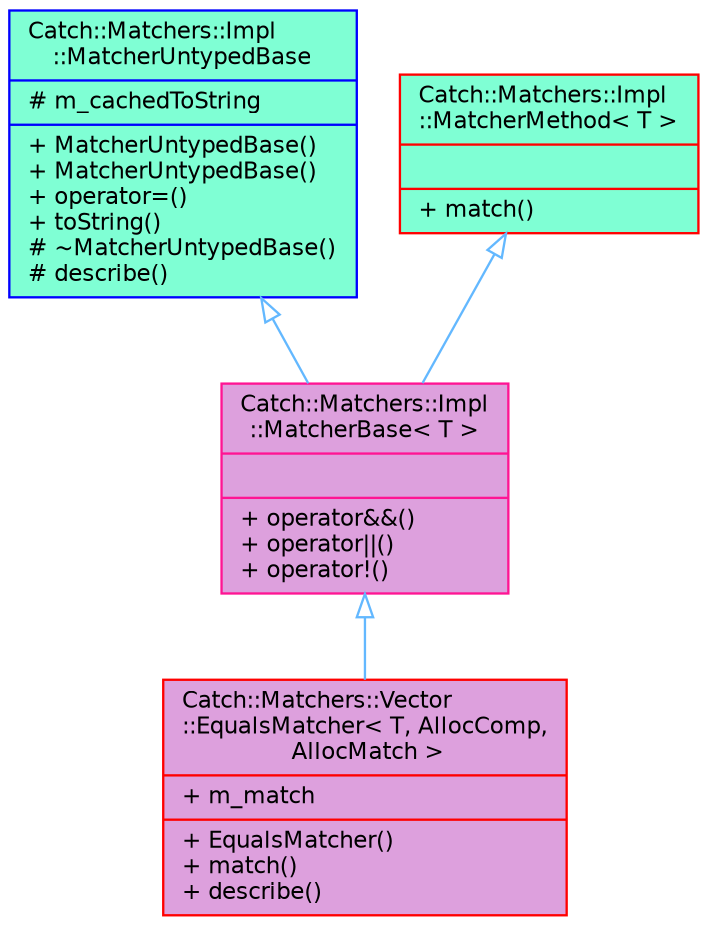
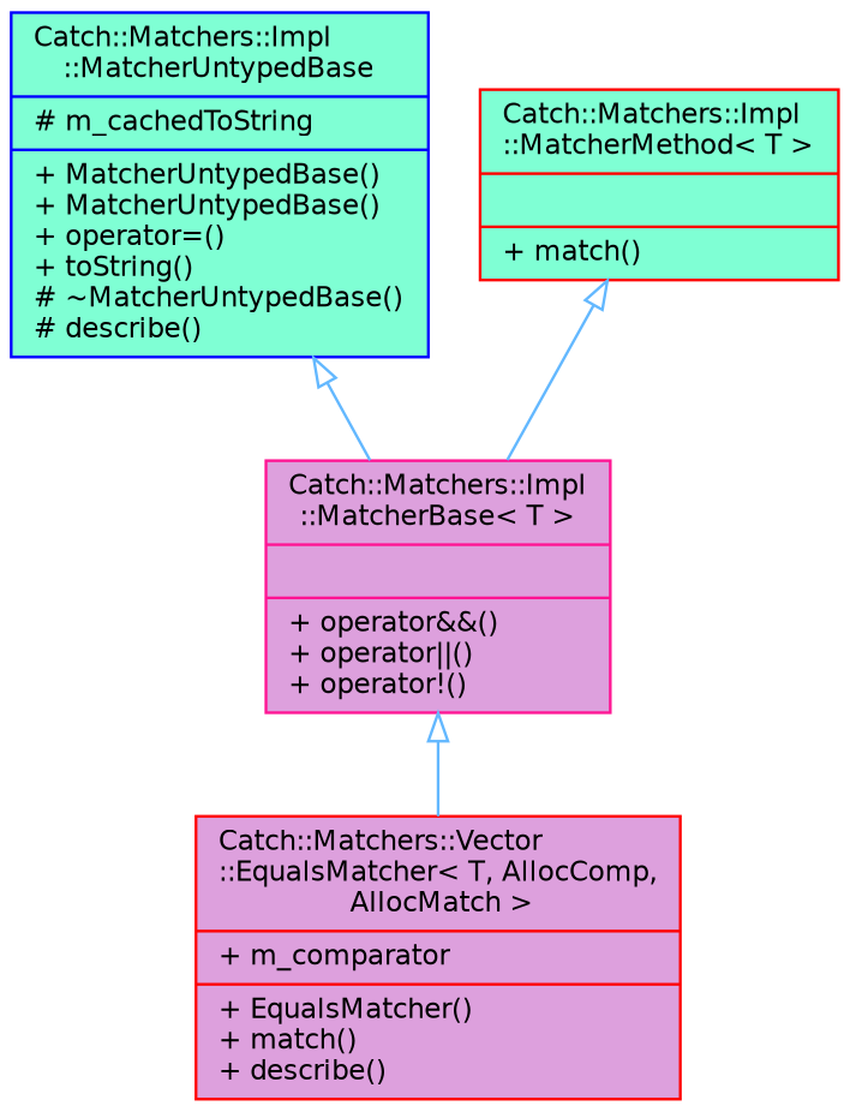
  digraph {
    node [color=red fillcolor=plum fontname=Helvetica fontsize=10 shape=record style=filled]
    edge [arrowtail=onormal color=steelblue1 dir=back fontname=Helvetica fontsize=10 labelfontname=Helvetica labelfontsize=10 style=solid]
-   n1 [fontcolor=black height=0.2 label="{Catch::Matchers::Vector\l::EqualsMatcher\< T, AllocComp,\l AllocMatch \>\n|+ m_match\l|+ EqualsMatcher()\l+ match()\l+ describe()\l}" width=0.4]
+   n1 [fontcolor=black height=0.2 label="{Catch::Matchers::Vector\l::EqualsMatcher\< T, AllocComp,\l AllocMatch \>\n|+ m_comparator\l|+ EqualsMatcher()\l+ match()\l+ describe()\l}" width=0.4]
    n2 [color=deeppink height=0.2 label="{Catch::Matchers::Impl\l::MatcherBase\< T \>\n||+ operator&&()\l+ operator\|\|()\l+ operator!()\l}" width=0.4]
    n3 [color=blue fillcolor=aquamarine height=0.2 label="{Catch::Matchers::Impl\l::MatcherUntypedBase\n|# m_cachedToString\l|+ MatcherUntypedBase()\l+ MatcherUntypedBase()\l+ operator=()\l+ toString()\l# ~MatcherUntypedBase()\l# describe()\l}" width=0.4]
    n4 [fillcolor=aquamarine height=0.2 label="{Catch::Matchers::Impl\l::MatcherMethod\< T \>\n||+ match()\l}" width=0.4]
    n2 -> n1
    n3 -> n2
    n4 -> n2
  }
